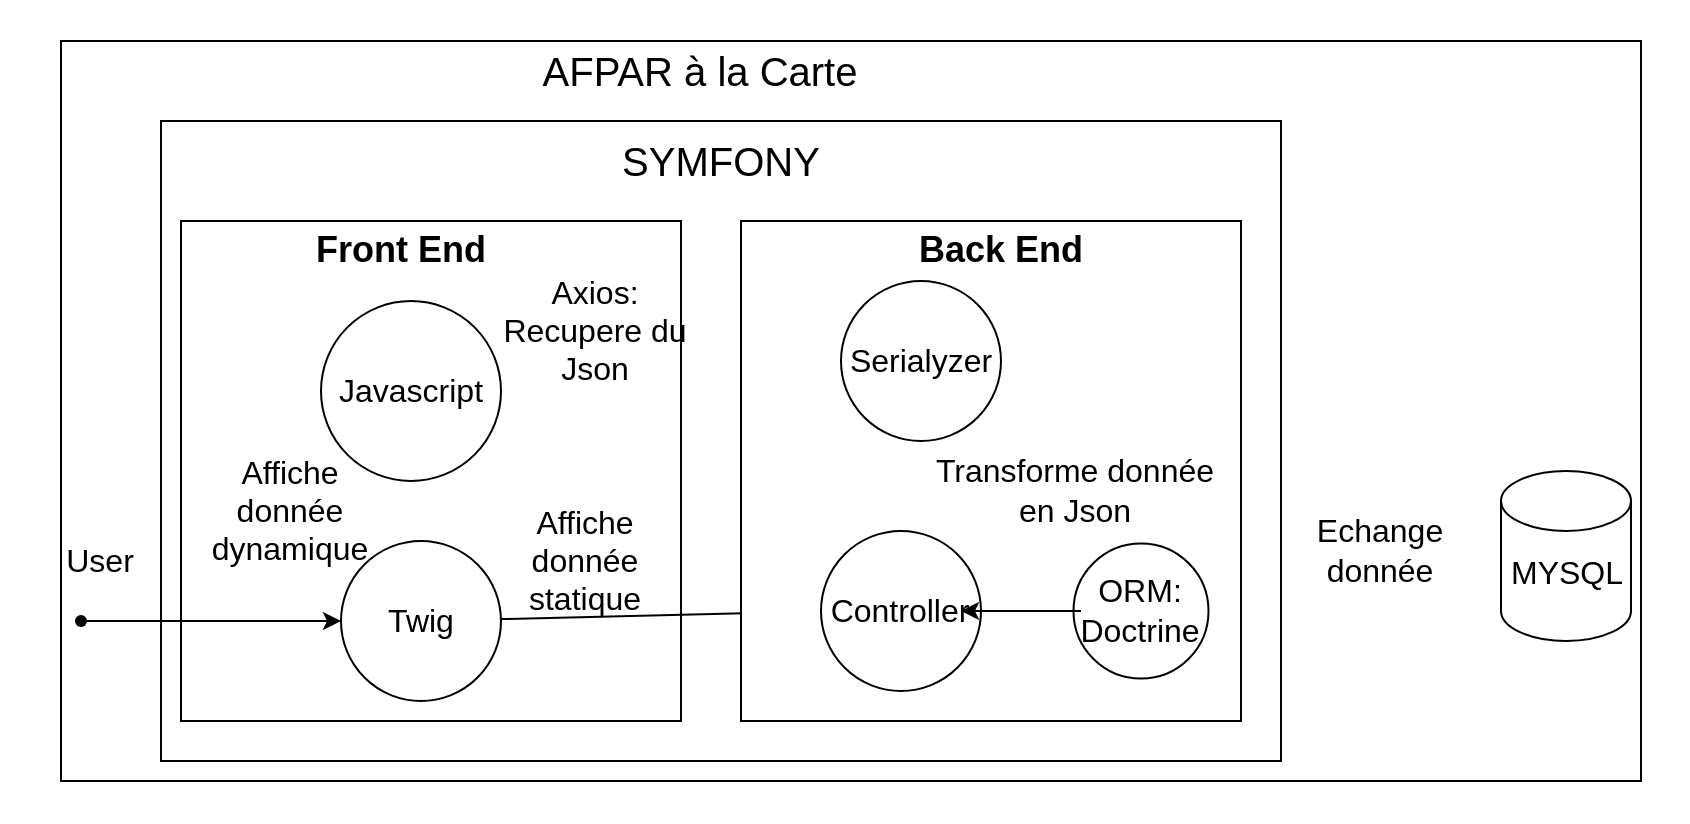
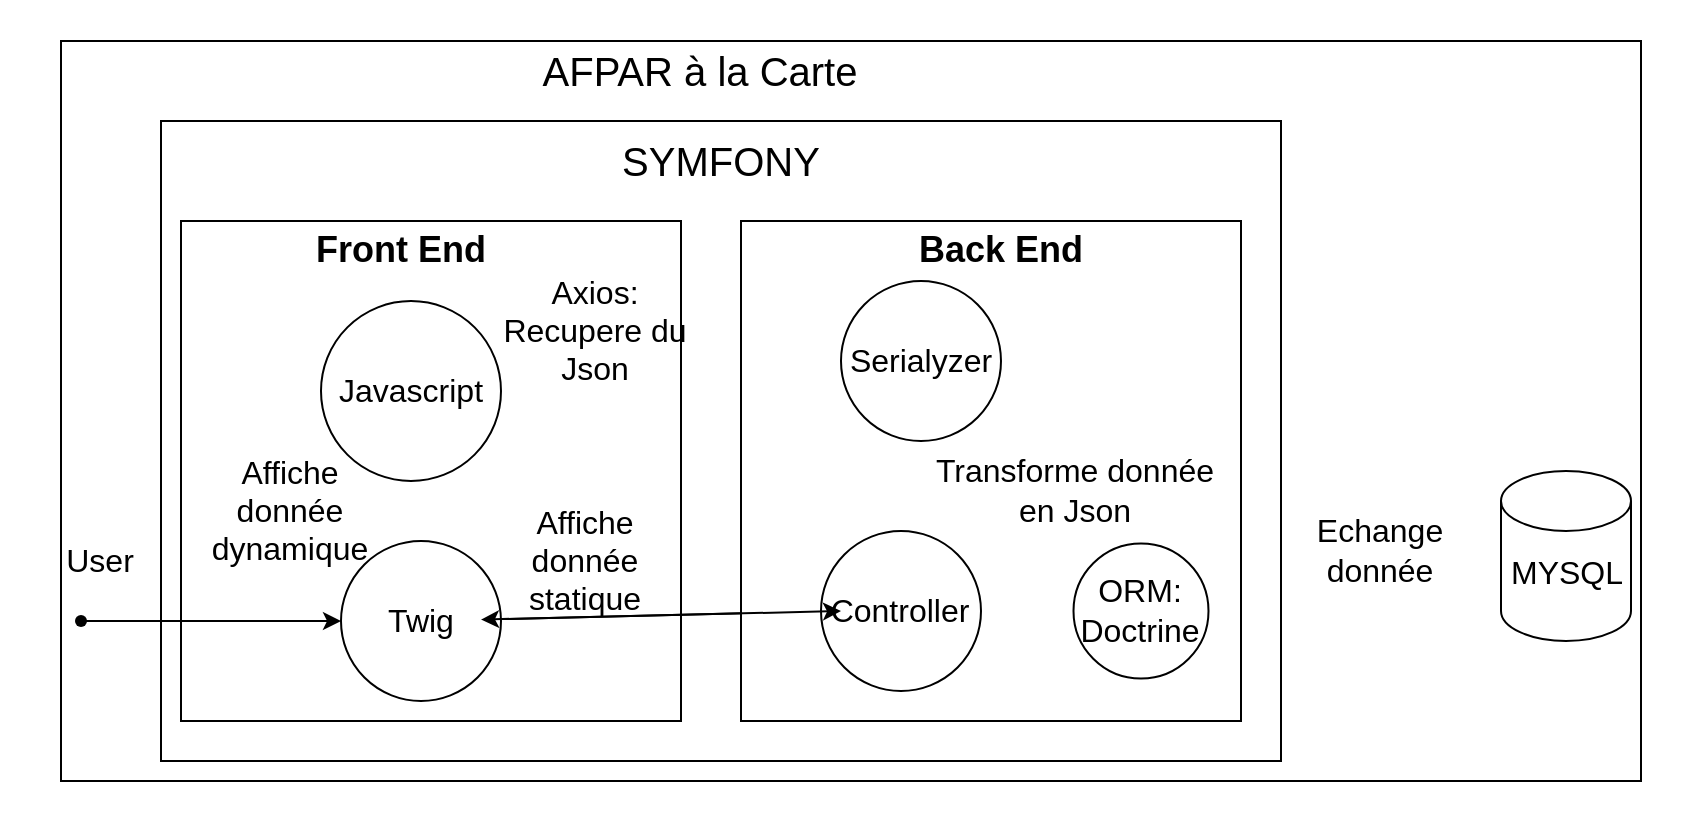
  <mxCell id="0" />
  <mxCell id="1" parent="0" />
  <mxCell id="2" value="" style="rounded=0;whiteSpace=wrap;html=1;" vertex="1" parent="1"><mxGeometry x="30" y="20" width="790" height="370" as="geometry" /></mxCell>
  <mxCell id="3" value="" style="rounded=0;whiteSpace=wrap;html=1;" parent="1" vertex="1"><mxGeometry x="80" y="60" width="560" height="320" as="geometry" /></mxCell>
  <mxCell id="4" value="SYMFONY" style="text;html=1;align=center;verticalAlign=middle;resizable=0;points=[];autosize=1;strokeColor=none;fillColor=none;fontSize=20;" parent="1" vertex="1"><mxGeometry x="300" y="60" width="120" height="40" as="geometry" /></mxCell>
  <mxCell id="5" value="" style="shape=cylinder3;whiteSpace=wrap;html=1;boundedLbl=1;backgroundOutline=1;size=15;" parent="1" vertex="1"><mxGeometry x="750" y="235" width="65" height="85" as="geometry" /></mxCell>
  <mxCell id="6" value="MYSQL" style="text;html=1;align=center;verticalAlign=middle;resizable=0;points=[];autosize=1;strokeColor=none;fillColor=none;fontSize=16;" parent="1" vertex="1"><mxGeometry x="742.5" y="271.25" width="80" height="30" as="geometry" /></mxCell>
  <mxCell id="7" value="" style="whiteSpace=wrap;html=1;aspect=fixed;" parent="1" vertex="1"><mxGeometry x="90" y="110" width="250" height="250" as="geometry" /></mxCell>
  <mxCell id="8" value="Front End" style="text;html=1;align=center;verticalAlign=middle;resizable=0;points=[];autosize=1;strokeColor=none;fillColor=none;fontSize=18;fontStyle=1" parent="1" vertex="1"><mxGeometry x="145" y="105" width="110" height="40" as="geometry" /></mxCell>
  <mxCell id="9" style="edgeStyle=none;html=1;entryX=0;entryY=0.5;entryDx=0;entryDy=0;" edge="1" parent="1" source="10" target="19"><mxGeometry relative="1" as="geometry" /></mxCell>
  <mxCell id="10" value="" style="ellipse;whiteSpace=wrap;html=1;aspect=fixed;" parent="1" vertex="1"><mxGeometry x="170" y="270" width="80" height="80" as="geometry" /></mxCell>
  <mxCell id="11" value="Twig" style="text;html=1;align=center;verticalAlign=middle;resizable=0;points=[];autosize=1;strokeColor=none;fillColor=none;fontSize=16;" parent="1" vertex="1"><mxGeometry x="180" y="295" width="60" height="30" as="geometry" /></mxCell>
  <mxCell id="12" value="" style="ellipse;whiteSpace=wrap;html=1;aspect=fixed;" parent="1" vertex="1"><mxGeometry x="160" y="150" width="90" height="90" as="geometry" /></mxCell>
  <mxCell id="13" value="Javascript" style="text;html=1;align=center;verticalAlign=middle;resizable=0;points=[];autosize=1;strokeColor=none;fillColor=none;fontSize=16;" parent="1" vertex="1"><mxGeometry x="155" y="180" width="100" height="30" as="geometry" /></mxCell>
  <mxCell id="14" value="" style="whiteSpace=wrap;html=1;aspect=fixed;" parent="1" vertex="1"><mxGeometry x="370" y="110" width="250" height="250" as="geometry" /></mxCell>
  <mxCell id="15" value="Back End" style="text;html=1;align=center;verticalAlign=middle;resizable=0;points=[];autosize=1;strokeColor=none;fillColor=none;fontSize=18;fontStyle=1" parent="1" vertex="1"><mxGeometry x="445" y="105" width="110" height="40" as="geometry" /></mxCell>
  <mxCell id="16" value="" style="ellipse;whiteSpace=wrap;html=1;aspect=fixed;" parent="1" vertex="1"><mxGeometry x="420" y="140" width="80" height="80" as="geometry" /></mxCell>
  <mxCell id="17" value="Serialyzer" style="text;html=1;align=center;verticalAlign=middle;resizable=0;points=[];autosize=1;strokeColor=none;fillColor=none;fontSize=16;" parent="1" vertex="1"><mxGeometry x="415" y="165" width="90" height="30" as="geometry" /></mxCell>
  <mxCell id="18" value="" style="ellipse;whiteSpace=wrap;html=1;aspect=fixed;" parent="1" vertex="1"><mxGeometry x="410" y="265" width="80" height="80" as="geometry" /></mxCell>
  <mxCell id="19" value="Controller" style="text;html=1;strokeColor=none;fillColor=none;align=center;verticalAlign=middle;whiteSpace=wrap;rounded=0;fontSize=16;" parent="1" vertex="1"><mxGeometry x="420" y="290" width="60" height="30" as="geometry" /></mxCell>
+ <mxCell id="20" value="" style="endArrow=classic;startArrow=classic;html=1;entryX=0;entryY=0.5;entryDx=0;entryDy=0;" parent="1" source="11" target="19" edge="1"><mxGeometry width="50" height="50" relative="1" as="geometry"><mxPoint x="300" y="380" as="sourcePoint" /><mxPoint x="350" y="330" as="targetPoint" /></mxGeometry></mxCell>
  <mxCell id="21" value="Affiche donnée statique" style="text;html=1;strokeColor=none;fillColor=none;align=center;verticalAlign=middle;whiteSpace=wrap;rounded=0;fontSize=16;" parent="1" vertex="1"><mxGeometry x="250" y="265" width="85" height="30" as="geometry" /></mxCell>
  <mxCell id="22" value="Axios: Recupere du Json" style="text;html=1;strokeColor=none;fillColor=none;align=center;verticalAlign=middle;whiteSpace=wrap;rounded=0;fontSize=16;" parent="1" vertex="1"><mxGeometry x="245" y="150" width="105" height="30" as="geometry" /></mxCell>
  <mxCell id="23" value="Echange donnée" style="text;html=1;strokeColor=none;fillColor=none;align=center;verticalAlign=middle;whiteSpace=wrap;rounded=0;fontSize=16;" parent="1" vertex="1"><mxGeometry x="660" y="260" width="60" height="30" as="geometry" /></mxCell>
  <mxCell id="24" value="" style="endArrow=classic;html=1;entryX=0;entryY=0.5;entryDx=0;entryDy=0;startArrow=none;" edge="1" parent="1" source="33" target="10"><mxGeometry width="50" height="50" relative="1" as="geometry"><mxPoint x="40" y="310" as="sourcePoint" /><mxPoint x="460" y="180" as="targetPoint" /></mxGeometry></mxCell>
  <mxCell id="25" value="User" style="text;html=1;strokeColor=none;fillColor=none;align=center;verticalAlign=middle;whiteSpace=wrap;rounded=0;fontSize=16;" vertex="1" parent="1"><mxGeometry x="20" y="265" width="60" height="30" as="geometry" /></mxCell>
  <mxCell id="26" value="Affiche donnée dynamique" style="text;html=1;strokeColor=none;fillColor=none;align=center;verticalAlign=middle;whiteSpace=wrap;rounded=0;fontSize=16;" vertex="1" parent="1"><mxGeometry x="100" y="240" width="90" height="30" as="geometry" /></mxCell>
  <mxCell id="27" value="Transforme donnée en Json" style="text;html=1;strokeColor=none;fillColor=none;align=center;verticalAlign=middle;whiteSpace=wrap;rounded=0;fontSize=16;" vertex="1" parent="1"><mxGeometry x="460" y="230" width="155" height="30" as="geometry" /></mxCell>
  <mxCell id="28" value="" style="ellipse;whiteSpace=wrap;html=1;aspect=fixed;" vertex="1" parent="1"><mxGeometry x="536.25" y="271.25" width="67.5" height="67.5" as="geometry" /></mxCell>
- <mxCell id="29" value="" style="edgeStyle=none;html=1;" edge="1" parent="1" source="30" target="19"><mxGeometry relative="1" as="geometry" /></mxCell>
  <mxCell id="30" value="ORM: Doctrine" style="text;html=1;strokeColor=none;fillColor=none;align=center;verticalAlign=middle;whiteSpace=wrap;rounded=0;fontSize=16;" vertex="1" parent="1"><mxGeometry x="540" y="290" width="60" height="30" as="geometry" /></mxCell>
  <mxCell id="31" value="AFPAR à la Carte" style="text;html=1;strokeColor=none;fillColor=none;align=center;verticalAlign=middle;whiteSpace=wrap;rounded=0;fontSize=20;" vertex="1" parent="1"><mxGeometry x="265" y="20" width="170" height="30" as="geometry" /></mxCell>
  <mxCell id="32" value="" style="endArrow=none;html=1;entryDx=0;entryDy=0;" edge="1" parent="1" target="33"><mxGeometry width="50" height="50" relative="1" as="geometry"><mxPoint x="40" y="310" as="sourcePoint" /><mxPoint x="170" y="310" as="targetPoint" /></mxGeometry></mxCell>
  <mxCell id="33" value="" style="shape=waypoint;sketch=0;fillStyle=solid;size=6;pointerEvents=1;points=[];fillColor=none;resizable=0;rotatable=0;perimeter=centerPerimeter;snapToPoint=1;fontSize=20;" vertex="1" parent="1"><mxGeometry x="30" y="300" width="20" height="20" as="geometry" /></mxCell>
